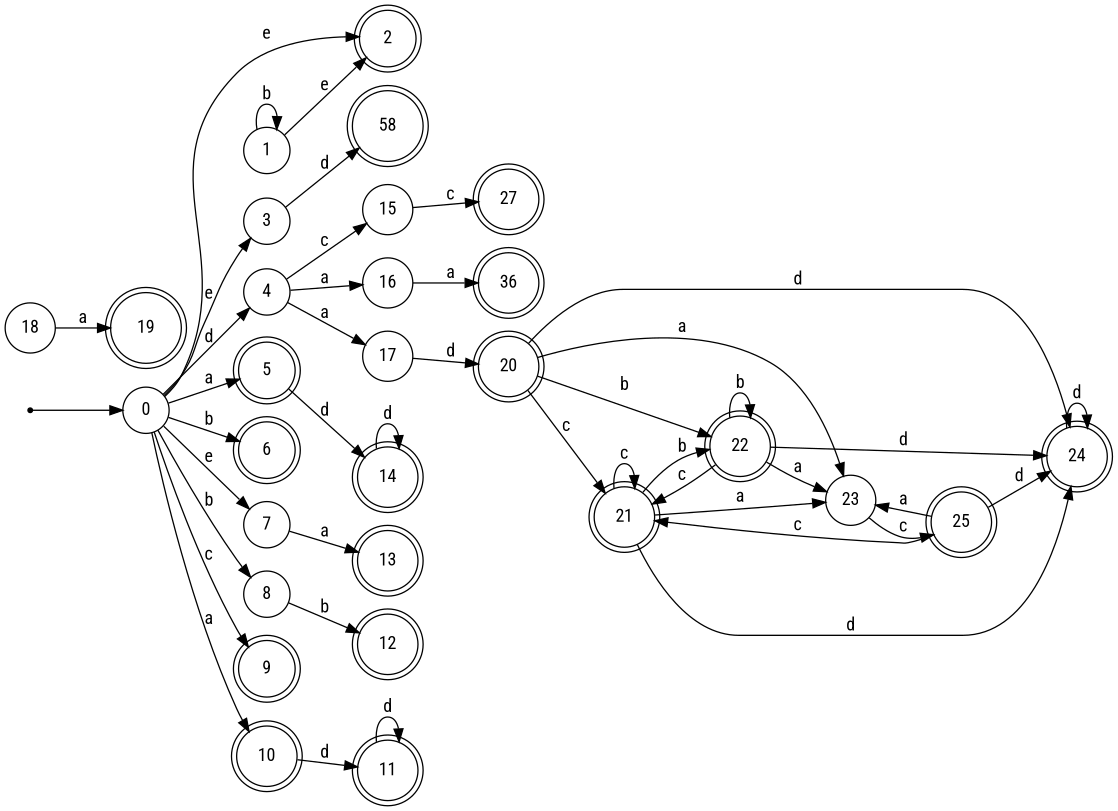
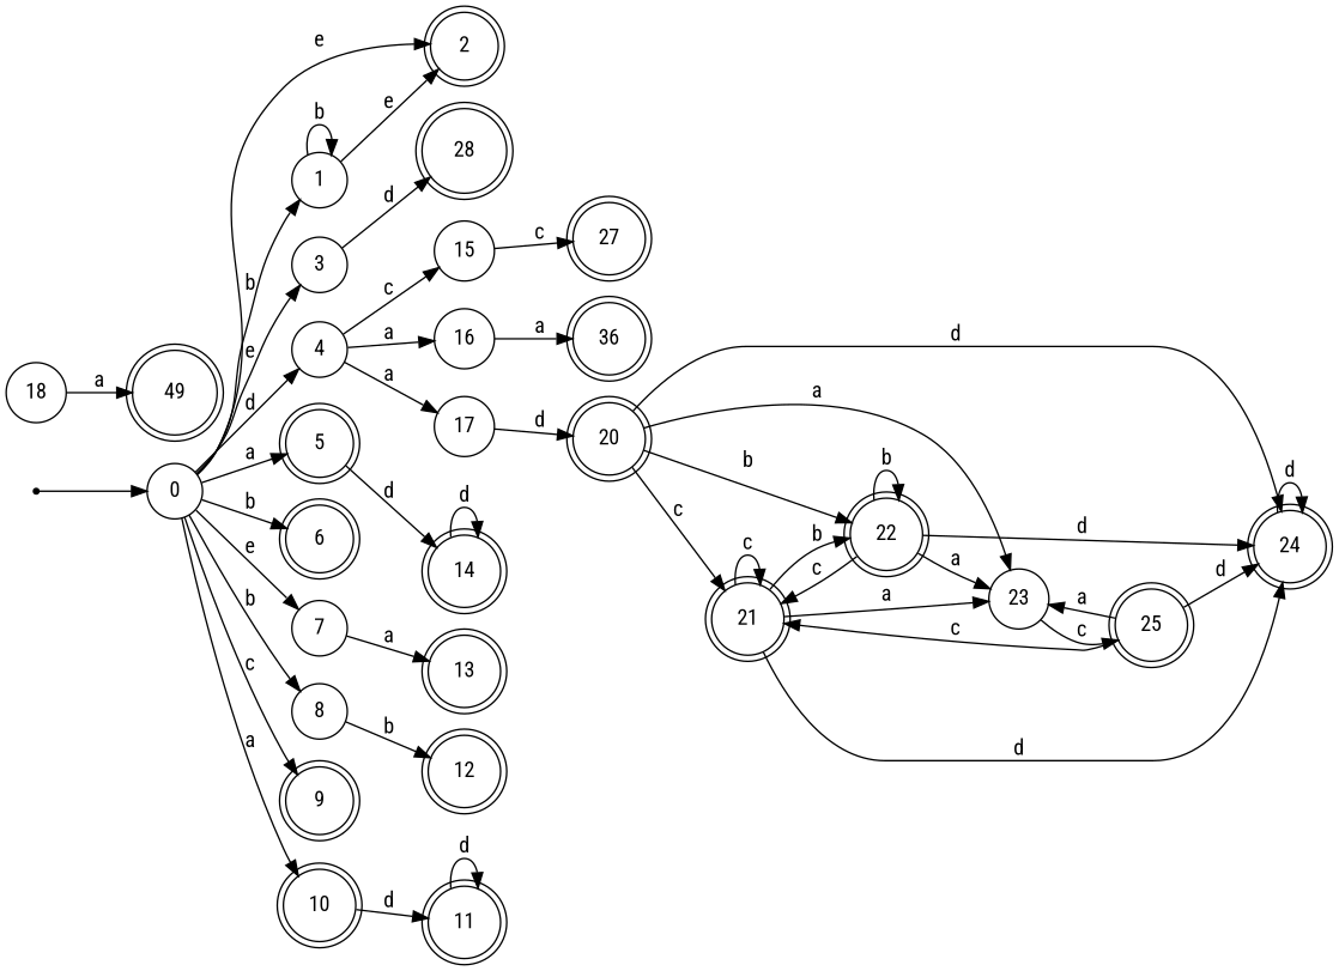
  digraph {
    fontname="Roboto Condensed"
    rankdir=LR
    node [fontname="Roboto Condensed" shape=doublecircle]
    edge [fontname="Roboto Condensed"]
    dummy0 [shape=point]
    0 [shape=circle]
    1 [shape=circle]
    2
    3 [shape=circle]
    4 [shape=circle]
    5
    6
    7 [shape=circle]
    8 [shape=circle]
    9
    10
-   28 [label=58]
+   28
    15 [shape=circle]
    16 [shape=circle]
    17 [shape=circle]
    14
    13
    12
    11
    27
    n22 [label=36]
    20
    18 [shape=circle]
-   19
+   19 [label=49]
    21
    22
    23 [shape=circle]
    24
    25
    dummy0 -> 0
+   0 -> 1 [label=b]
    0 -> 2 [label=e]
    0 -> 3 [label=e]
    0 -> 4 [label=d]
    0 -> 5 [label=a]
    0 -> 6 [label=b]
    0 -> 7 [label=e]
    0 -> 8 [label=b]
    0 -> 9 [label=c]
    0 -> 10 [label=a]
    1 -> 1 [label=b]
    1 -> 2 [label=e]
    3 -> 28 [label=d]
    4 -> 15 [label=c]
    4 -> 16 [label=a]
    4 -> 17 [label=a]
    5 -> 14 [label=d]
    7 -> 13 [label=a]
    8 -> 12 [label=b]
    10 -> 11 [label=d]
    15 -> 27 [label=c]
    16 -> n22 [label=a]
    17 -> 20 [label=d]
    14 -> 14 [label=d]
    11 -> 11 [label=d]
    20 -> 21 [label=c]
    20 -> 22 [label=b]
    20 -> 23 [label=a]
    20 -> 24 [label=d]
    18 -> 19 [label=a]
    21 -> 21 [label=c]
    21 -> 22 [label=b]
    21 -> 23 [label=a]
    21 -> 24 [label=d]
    22 -> 21 [label=c]
    22 -> 22 [label=b]
    22 -> 23 [label=a]
    22 -> 24 [label=d]
    23 -> 25 [label=c]
    24 -> 24 [label=d]
    25 -> 21 [label=c]
    25 -> 23 [label=a]
    25 -> 24 [label=d]
  }
